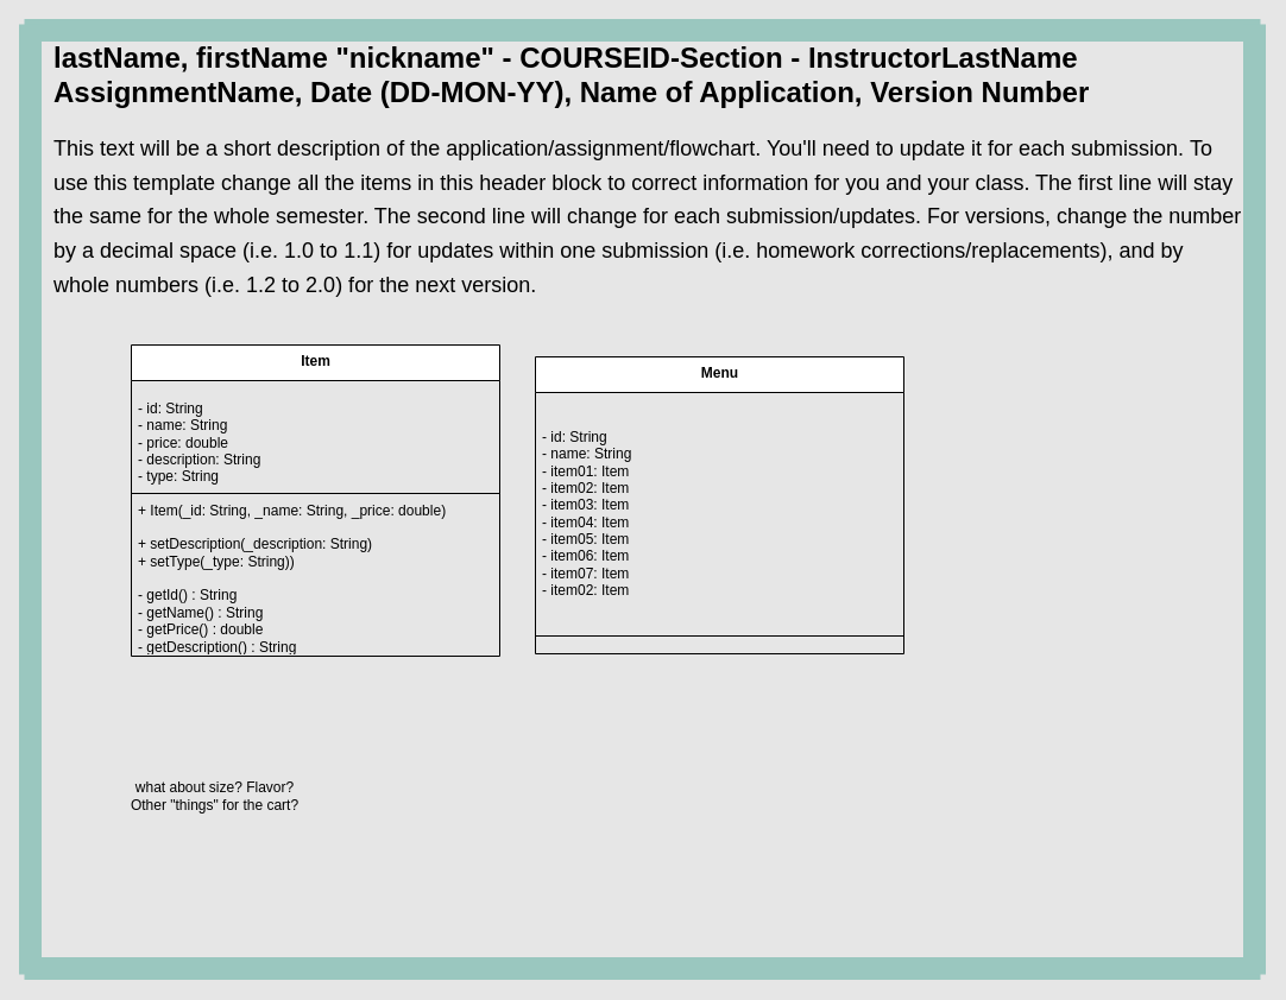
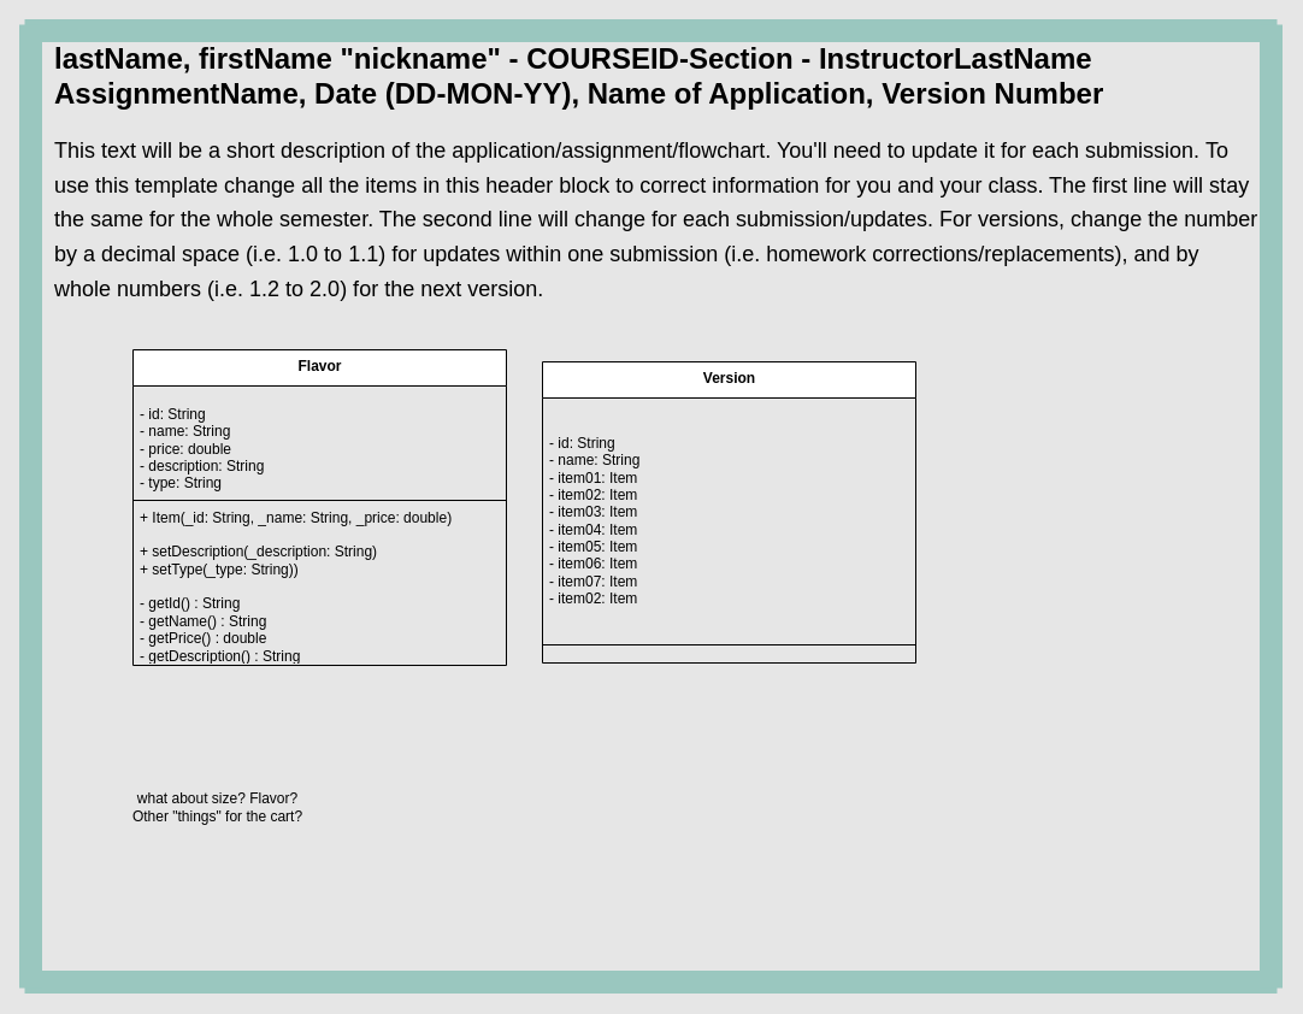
  <mxCell id="0" />
  <mxCell id="1" parent="0" />
  <mxCell id="2" value="&lt;h1&gt;lastName, firstName &quot;nickname&quot; - COURSEID-Section - InstructorLastName&lt;br&gt;AssignmentName, Date (DD-MON-YY), Name of Application, Version Number&lt;/h1&gt;&lt;h1&gt;&lt;span style=&quot;font-weight: normal&quot;&gt;&lt;font style=&quot;font-size: 18px&quot;&gt;&lt;font&gt;This text will be a short description of the application/assignment/flowchart. You'll need to update it for each submission&lt;/font&gt;&lt;font&gt;&lt;font&gt;.&amp;nbsp;&lt;/font&gt;To use this template change all the items in this header block to correct information for you and your class. The first line will stay the same for the whole semester. The second line will change for each submission/updates. For versions, change the number by a decimal space (i.e. 1.0 to 1.1) for updates within one submission (i.e. homework corrections/replacements), and by whole numbers (i.e. 1.2 to 2.0) for the next version.&amp;nbsp;&lt;/font&gt;&lt;/font&gt;&lt;/span&gt;&lt;/h1&gt;" style="text;html=1;strokeColor=none;fillColor=none;spacing=5;spacingTop=-20;whiteSpace=wrap;overflow=hidden;rounded=0;" parent="1" vertex="1"><mxGeometry x="40" y="29" width="1010" height="230" as="geometry" /></mxCell>
  <mxCell id="3" value="" style="line;strokeWidth=19;html=1;fillColor=#9AC7BF;strokeColor=#9AC7BF;" parent="1" vertex="1"><mxGeometry x="20" y="810" width="1040" height="10" as="geometry" /></mxCell>
  <mxCell id="4" value="" style="line;strokeWidth=19;html=1;fillColor=#9AC7BF;strokeColor=#9AC7BF;" parent="1" vertex="1"><mxGeometry x="20" y="20" width="1040" height="10" as="geometry" /></mxCell>
  <mxCell id="5" value="" style="line;strokeWidth=19;html=1;fillColor=#9AC7BF;strokeColor=#9AC7BF;direction=south;" parent="1" vertex="1"><mxGeometry x="20" y="20" width="10" height="800" as="geometry" /></mxCell>
  <mxCell id="6" value="" style="line;strokeWidth=19;html=1;fillColor=#9AC7BF;strokeColor=#9AC7BF;direction=south;" parent="1" vertex="1"><mxGeometry x="1050" y="20" width="10" height="800" as="geometry" /></mxCell>
- <mxCell id="7" value="&lt;b&gt;Item&lt;/b&gt;" style="swimlane;fontStyle=0;align=center;verticalAlign=top;childLayout=stackLayout;horizontal=1;startSize=30;horizontalStack=0;resizeParent=1;resizeParentMax=0;resizeLast=0;collapsible=0;marginBottom=0;html=1;" parent="1" vertex="1"><mxGeometry x="110" y="290" width="310" height="262" as="geometry" /></mxCell>
+ <mxCell id="7" value="&lt;b&gt;Flavor&lt;/b&gt;" style="swimlane;fontStyle=0;align=center;verticalAlign=top;childLayout=stackLayout;horizontal=1;startSize=30;horizontalStack=0;resizeParent=1;resizeParentMax=0;resizeLast=0;collapsible=0;marginBottom=0;html=1;" parent="1" vertex="1"><mxGeometry x="110" y="290" width="310" height="262" as="geometry" /></mxCell>
  <mxCell id="8" value="&lt;br&gt;- id: String&lt;br&gt;- name: String&lt;br&gt;- price: double&lt;br&gt;- description: String&lt;br&gt;- type: String" style="text;html=1;strokeColor=none;fillColor=none;align=left;verticalAlign=middle;spacingLeft=4;spacingRight=4;overflow=hidden;rotatable=0;points=[[0,0.5],[1,0.5]];portConstraint=eastwest;" parent="7" vertex="1"><mxGeometry y="30" width="310" height="90" as="geometry" /></mxCell>
  <mxCell id="9" value="" style="line;strokeWidth=1;fillColor=none;align=left;verticalAlign=middle;spacingTop=-1;spacingLeft=3;spacingRight=3;rotatable=0;labelPosition=right;points=[];portConstraint=eastwest;" parent="7" vertex="1"><mxGeometry y="120" width="310" height="10" as="geometry" /></mxCell>
  <mxCell id="10" value="+ Item(_id: String, _name: String, _price: double)&lt;br&gt;&lt;br&gt;+ setDescription(_description: String)&lt;br&gt;+ setType(_type: String))&lt;br&gt;&lt;br&gt;- getId() : String&lt;br&gt;- getName() : String&lt;br&gt;- getPrice() : double&lt;br&gt;- getDescription() : String&lt;br&gt;- getType() : String" style="text;html=1;strokeColor=none;fillColor=none;align=left;verticalAlign=middle;spacingLeft=4;spacingRight=4;overflow=hidden;rotatable=0;points=[[0,0.5],[1,0.5]];portConstraint=eastwest;" parent="7" vertex="1"><mxGeometry y="130" width="310" height="132" as="geometry" /></mxCell>
- <mxCell id="11" value="&lt;b&gt;Menu&lt;/b&gt;" style="swimlane;fontStyle=0;align=center;verticalAlign=top;childLayout=stackLayout;horizontal=1;startSize=30;horizontalStack=0;resizeParent=1;resizeParentMax=0;resizeLast=0;collapsible=0;marginBottom=0;html=1;" parent="1" vertex="1"><mxGeometry x="450" y="300" width="310" height="250" as="geometry" /></mxCell>
+ <mxCell id="11" value="&lt;b&gt;Version&lt;/b&gt;" style="swimlane;fontStyle=0;align=center;verticalAlign=top;childLayout=stackLayout;horizontal=1;startSize=30;horizontalStack=0;resizeParent=1;resizeParentMax=0;resizeLast=0;collapsible=0;marginBottom=0;html=1;" parent="1" vertex="1"><mxGeometry x="450" y="300" width="310" height="250" as="geometry" /></mxCell>
  <mxCell id="12" value="&lt;br&gt;- id: String&lt;br&gt;- name: String&lt;br&gt;- item01: Item&lt;br&gt;- item02: Item&lt;br&gt;- item03: Item&lt;br&gt;- item04: Item&lt;br&gt;- item05: Item&lt;br&gt;- item06: Item&lt;br&gt;- item07: Item&lt;br&gt;- item02: Item" style="text;html=1;strokeColor=none;fillColor=none;align=left;verticalAlign=middle;spacingLeft=4;spacingRight=4;overflow=hidden;rotatable=0;points=[[0,0.5],[1,0.5]];portConstraint=eastwest;" parent="11" vertex="1"><mxGeometry y="30" width="310" height="190" as="geometry" /></mxCell>
  <mxCell id="13" value="" style="line;strokeWidth=1;fillColor=none;align=left;verticalAlign=middle;spacingTop=-1;spacingLeft=3;spacingRight=3;rotatable=0;labelPosition=right;points=[];portConstraint=eastwest;" parent="11" vertex="1"><mxGeometry y="220" width="310" height="30" as="geometry" /></mxCell>
  <mxCell id="14" value="what about size? Flavor?&lt;br&gt;Other &quot;things&quot; for the cart?" style="text;html=1;align=center;verticalAlign=middle;resizable=0;points=[];autosize=1;strokeColor=none;fillColor=none;" vertex="1" parent="1"><mxGeometry x="100" y="655" width="160" height="30" as="geometry" /></mxCell>
